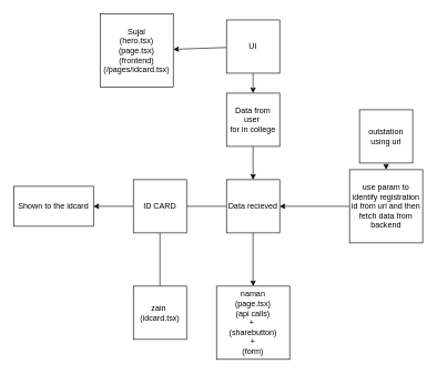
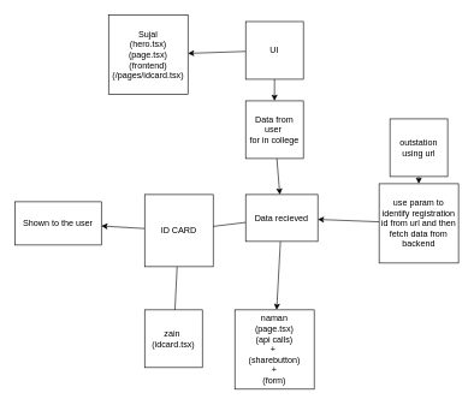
  <mxCell id="0" />
  <mxCell id="1" parent="0" />
  <mxCell id="2" value="" style="edgeStyle=none;html=1;" edge="1" parent="1" source="4" target="5"><mxGeometry relative="1" as="geometry" /></mxCell>
  <mxCell id="3" value="" style="edgeStyle=none;html=1;endArrow=none;" edge="1" parent="1" source="4" target="15"><mxGeometry relative="1" as="geometry" /></mxCell>
- <mxCell id="4" value="ID CARD" style="whiteSpace=wrap;html=1;aspect=fixed;" vertex="1" parent="1"><mxGeometry x="200" y="269" width="80" height="80" as="geometry" /></mxCell>
- <mxCell id="5" value="Shown to the idcard&lt;br&gt;" style="whiteSpace=wrap;html=1;" vertex="1" parent="1"><mxGeometry x="20" y="279" width="120" height="60" as="geometry" /></mxCell>
+ <mxCell id="4" value="ID CARD" style="whiteSpace=wrap;html=1;aspect=fixed;" vertex="1" parent="1"><mxGeometry x="200" y="269" width="95" height="100" as="geometry" /></mxCell>
+ <mxCell id="5" value="Shown to the user&lt;br&gt;" style="whiteSpace=wrap;html=1;" vertex="1" parent="1"><mxGeometry x="20" y="279" width="120" height="60" as="geometry" /></mxCell>
  <mxCell id="6" value="" style="edgeStyle=none;html=1;endArrow=none;" edge="1" parent="1" source="8" target="4"><mxGeometry relative="1" as="geometry" /></mxCell>
  <mxCell id="7" value="" style="edgeStyle=none;html=1;" edge="1" parent="1" source="8" target="16"><mxGeometry relative="1" as="geometry" /></mxCell>
- <mxCell id="8" value="Data recieved" style="whiteSpace=wrap;html=1;aspect=fixed;" vertex="1" parent="1"><mxGeometry x="340" y="269" width="80" height="80" as="geometry" /></mxCell>
+ <mxCell id="8" value="Data recieved" style="whiteSpace=wrap;html=1;aspect=fixed;" vertex="1" parent="1"><mxGeometry x="340" y="269" width="100" height="65" as="geometry" /></mxCell>
  <mxCell id="9" value="" style="edgeStyle=none;html=1;" edge="1" parent="1" source="10" target="8"><mxGeometry relative="1" as="geometry" /></mxCell>
  <mxCell id="10" value="Data from user&amp;nbsp;&lt;br&gt;for in college" style="whiteSpace=wrap;html=1;aspect=fixed;" vertex="1" parent="1"><mxGeometry x="340" y="139" width="80" height="80" as="geometry" /></mxCell>
  <mxCell id="11" value="" style="edgeStyle=none;html=1;" edge="1" parent="1" source="12" target="14"><mxGeometry relative="1" as="geometry" /></mxCell>
  <mxCell id="12" value="outstation using url" style="whiteSpace=wrap;html=1;aspect=fixed;" vertex="1" parent="1"><mxGeometry x="540" y="164" width="80" height="80" as="geometry" /></mxCell>
  <mxCell id="13" value="" style="edgeStyle=none;html=1;" edge="1" parent="1" source="14" target="8"><mxGeometry relative="1" as="geometry" /></mxCell>
  <mxCell id="14" value="use param to identify registration id from url and then fetch data from backend" style="whiteSpace=wrap;html=1;aspect=fixed;" vertex="1" parent="1"><mxGeometry x="525" y="254" width="110" height="110" as="geometry" /></mxCell>
  <mxCell id="15" value="zain&amp;nbsp;&lt;br&gt;(idcard.tsx)" style="whiteSpace=wrap;html=1;aspect=fixed;" vertex="1" parent="1"><mxGeometry x="200" y="429" width="80" height="80" as="geometry" /></mxCell>
  <mxCell id="16" value="naman&lt;br&gt;(page.tsx)&lt;br&gt;(api calls)&lt;br&gt;+&amp;nbsp;&lt;br&gt;(sharebutton)&lt;br&gt;+&lt;br&gt;(form)" style="whiteSpace=wrap;html=1;aspect=fixed;" vertex="1" parent="1"><mxGeometry x="325" y="429" width="110" height="110" as="geometry" /></mxCell>
  <mxCell id="17" value="" style="edgeStyle=none;html=1;" edge="1" parent="1" source="19" target="10"><mxGeometry relative="1" as="geometry" /></mxCell>
  <mxCell id="18" value="" style="edgeStyle=none;html=1;" edge="1" parent="1" source="19" target="20"><mxGeometry relative="1" as="geometry" /></mxCell>
  <mxCell id="19" value="UI" style="whiteSpace=wrap;html=1;aspect=fixed;" vertex="1" parent="1"><mxGeometry x="340" y="29" width="80" height="80" as="geometry" /></mxCell>
  <mxCell id="20" value="Sujal&lt;br&gt;(hero.tsx)&lt;br&gt;(page.tsx)&lt;br&gt;(frontend)&lt;br&gt;(/pages/idcard.tsx)" style="whiteSpace=wrap;html=1;aspect=fixed;" vertex="1" parent="1"><mxGeometry x="150" y="20" width="110" height="110" as="geometry" /></mxCell>
